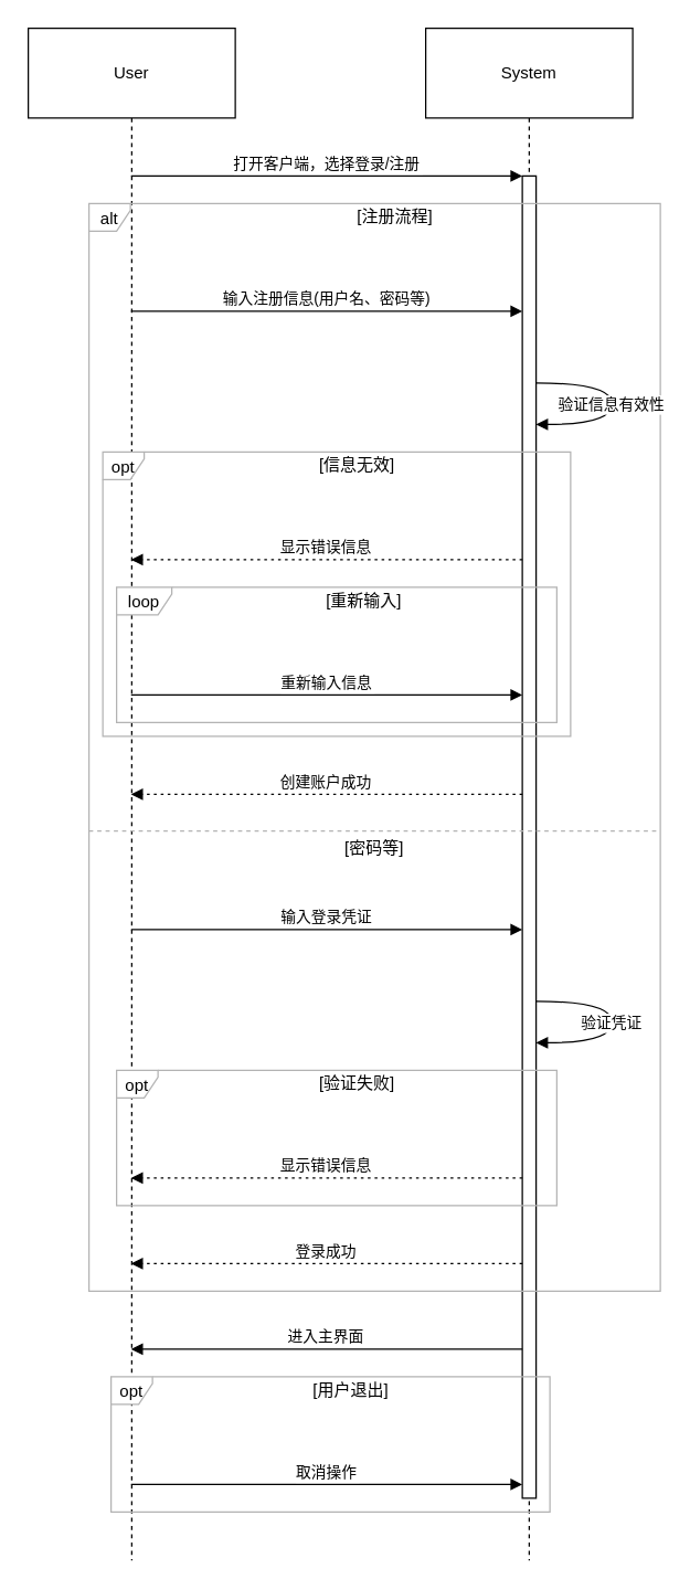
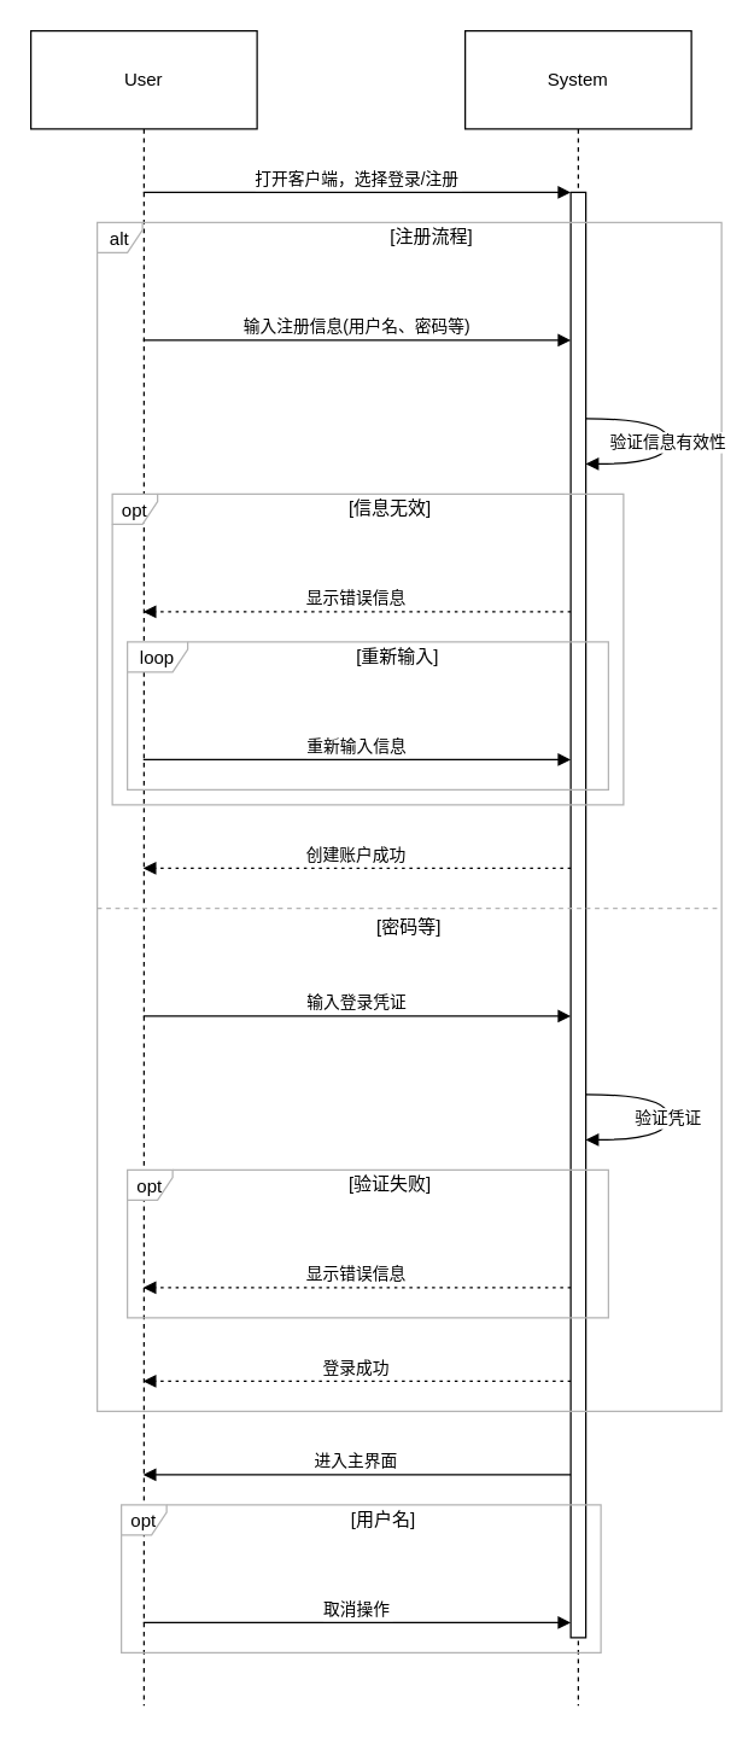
  <mxCell id="0" />
  <mxCell id="1" parent="0" />
  <mxCell id="2" value="User" style="shape=umlLifeline;perimeter=lifelinePerimeter;whiteSpace=wrap;container=1;dropTarget=0;collapsible=0;recursiveResize=0;outlineConnect=0;portConstraint=eastwest;newEdgeStyle={&quot;edgeStyle&quot;:&quot;elbowEdgeStyle&quot;,&quot;elbow&quot;:&quot;vertical&quot;,&quot;curved&quot;:0,&quot;rounded&quot;:0};size=65;" vertex="1" parent="1"><mxGeometry x="20" y="20" width="150" height="1110" as="geometry" /></mxCell>
  <mxCell id="3" value="System" style="shape=umlLifeline;perimeter=lifelinePerimeter;whiteSpace=wrap;container=1;dropTarget=0;collapsible=0;recursiveResize=0;outlineConnect=0;portConstraint=eastwest;newEdgeStyle={&quot;edgeStyle&quot;:&quot;elbowEdgeStyle&quot;,&quot;elbow&quot;:&quot;vertical&quot;,&quot;curved&quot;:0,&quot;rounded&quot;:0};size=65;" vertex="1" parent="1"><mxGeometry x="308" y="20" width="150" height="1110" as="geometry" /></mxCell>
  <mxCell id="4" value="" style="points=[];perimeter=orthogonalPerimeter;outlineConnect=0;targetShapes=umlLifeline;portConstraint=eastwest;newEdgeStyle={&quot;edgeStyle&quot;:&quot;elbowEdgeStyle&quot;,&quot;elbow&quot;:&quot;vertical&quot;,&quot;curved&quot;:0,&quot;rounded&quot;:0}" vertex="1" parent="3"><mxGeometry x="70" y="107" width="10" height="958" as="geometry" /></mxCell>
  <mxCell id="5" value="loop" style="shape=umlFrame;pointerEvents=0;dropTarget=0;strokeColor=#B3B3B3;height=20;width=40" vertex="1" parent="1"><mxGeometry x="84" y="425" width="319" height="98" as="geometry" /></mxCell>
  <mxCell id="6" value="[重新输入]" style="text;strokeColor=none;fillColor=none;align=center;verticalAlign=middle;whiteSpace=wrap;" vertex="1" parent="5"><mxGeometry x="40" width="279" height="20" as="geometry" /></mxCell>
  <mxCell id="7" value="opt" style="shape=umlFrame;pointerEvents=0;dropTarget=0;strokeColor=#B3B3B3;height=20;width=30" vertex="1" parent="1"><mxGeometry x="74" y="327" width="339" height="206" as="geometry" /></mxCell>
  <mxCell id="8" value="[信息无效]" style="text;strokeColor=none;fillColor=none;align=center;verticalAlign=middle;whiteSpace=wrap;" vertex="1" parent="7"><mxGeometry x="30" width="309" height="20" as="geometry" /></mxCell>
  <mxCell id="9" value="opt" style="shape=umlFrame;pointerEvents=0;dropTarget=0;strokeColor=#B3B3B3;height=20;width=30" vertex="1" parent="1"><mxGeometry x="84" y="775" width="319" height="98" as="geometry" /></mxCell>
  <mxCell id="10" value="[验证失败]" style="text;strokeColor=none;fillColor=none;align=center;verticalAlign=middle;whiteSpace=wrap;" vertex="1" parent="9"><mxGeometry x="30" width="289" height="20" as="geometry" /></mxCell>
  <mxCell id="11" value="alt" style="shape=umlFrame;pointerEvents=0;dropTarget=0;strokeColor=#B3B3B3;height=20;width=30" vertex="1" parent="1"><mxGeometry x="64" y="147" width="414" height="788" as="geometry" /></mxCell>
  <mxCell id="12" value="[注册流程]" style="text;strokeColor=none;fillColor=none;align=center;verticalAlign=middle;whiteSpace=wrap;" vertex="1" parent="11"><mxGeometry x="30" width="384" height="20" as="geometry" /></mxCell>
  <mxCell id="13" value="[密码等]" style="shape=line;dashed=1;whiteSpace=wrap;verticalAlign=top;labelPosition=center;verticalLabelPosition=middle;align=center;strokeColor=#B3B3B3;" vertex="1" parent="11"><mxGeometry y="453" width="414" height="3" as="geometry" /></mxCell>
  <mxCell id="14" value="opt" style="shape=umlFrame;pointerEvents=0;dropTarget=0;strokeColor=#B3B3B3;height=20;width=30" vertex="1" parent="1"><mxGeometry x="80" y="997" width="318" height="98" as="geometry" /></mxCell>
- <mxCell id="15" value="[用户退出]" style="text;strokeColor=none;fillColor=none;align=center;verticalAlign=middle;whiteSpace=wrap;" vertex="1" parent="14"><mxGeometry x="30" width="288" height="20" as="geometry" /></mxCell>
+ <mxCell id="15" value="[用户名]" style="text;strokeColor=none;fillColor=none;align=center;verticalAlign=middle;whiteSpace=wrap;" vertex="1" parent="14"><mxGeometry x="30" width="288" height="20" as="geometry" /></mxCell>
  <mxCell id="16" value="打开客户端，选择登录/注册" style="verticalAlign=bottom;edgeStyle=elbowEdgeStyle;elbow=vertical;curved=0;rounded=0;endArrow=block;" edge="1" parent="1" source="2" target="4"><mxGeometry relative="1" as="geometry"><Array as="points"><mxPoint x="246" y="127" /></Array></mxGeometry></mxCell>
  <mxCell id="17" value="输入注册信息(用户名、密码等)" style="verticalAlign=bottom;edgeStyle=elbowEdgeStyle;elbow=vertical;curved=0;rounded=0;endArrow=block;" edge="1" parent="1" source="2" target="4"><mxGeometry relative="1" as="geometry"><Array as="points"><mxPoint x="246" y="225" /></Array></mxGeometry></mxCell>
  <mxCell id="18" value="验证信息有效性" style="curved=1;endArrow=block;rounded=0;" edge="1" parent="1" source="4" target="4"><mxGeometry relative="1" as="geometry"><Array as="points"><mxPoint x="443" y="277" /><mxPoint x="443" y="307" /></Array></mxGeometry></mxCell>
  <mxCell id="19" value="显示错误信息" style="verticalAlign=bottom;edgeStyle=elbowEdgeStyle;elbow=vertical;curved=0;rounded=0;dashed=1;dashPattern=2 3;endArrow=block;" edge="1" parent="1" source="4" target="2"><mxGeometry relative="1" as="geometry"><Array as="points"><mxPoint x="249" y="405" /></Array></mxGeometry></mxCell>
  <mxCell id="20" value="重新输入信息" style="verticalAlign=bottom;edgeStyle=elbowEdgeStyle;elbow=vertical;curved=0;rounded=0;endArrow=block;" edge="1" parent="1" source="2" target="4"><mxGeometry relative="1" as="geometry"><Array as="points"><mxPoint x="246" y="503" /></Array></mxGeometry></mxCell>
  <mxCell id="21" value="创建账户成功" style="verticalAlign=bottom;edgeStyle=elbowEdgeStyle;elbow=vertical;curved=0;rounded=0;dashed=1;dashPattern=2 3;endArrow=block;" edge="1" parent="1" source="4" target="2"><mxGeometry relative="1" as="geometry"><Array as="points"><mxPoint x="249" y="575" /></Array></mxGeometry></mxCell>
  <mxCell id="22" value="输入登录凭证" style="verticalAlign=bottom;edgeStyle=elbowEdgeStyle;elbow=vertical;curved=0;rounded=0;endArrow=block;" edge="1" parent="1" source="2" target="4"><mxGeometry relative="1" as="geometry"><Array as="points"><mxPoint x="246" y="673" /></Array></mxGeometry></mxCell>
  <mxCell id="23" value="验证凭证" style="curved=1;endArrow=block;rounded=0;" edge="1" parent="1" source="4" target="4"><mxGeometry relative="1" as="geometry"><Array as="points"><mxPoint x="443" y="725" /><mxPoint x="443" y="755" /></Array></mxGeometry></mxCell>
  <mxCell id="24" value="显示错误信息" style="verticalAlign=bottom;edgeStyle=elbowEdgeStyle;elbow=vertical;curved=0;rounded=0;dashed=1;dashPattern=2 3;endArrow=block;" edge="1" parent="1" source="4" target="2"><mxGeometry relative="1" as="geometry"><Array as="points"><mxPoint x="249" y="853" /></Array></mxGeometry></mxCell>
  <mxCell id="25" value="登录成功" style="verticalAlign=bottom;edgeStyle=elbowEdgeStyle;elbow=vertical;curved=0;rounded=0;dashed=1;dashPattern=2 3;endArrow=block;" edge="1" parent="1" source="4" target="2"><mxGeometry relative="1" as="geometry"><Array as="points"><mxPoint x="249" y="915" /></Array></mxGeometry></mxCell>
  <mxCell id="26" value="进入主界面" style="verticalAlign=bottom;edgeStyle=elbowEdgeStyle;elbow=vertical;curved=0;rounded=0;endArrow=block;" edge="1" parent="1" source="4" target="2"><mxGeometry relative="1" as="geometry"><Array as="points"><mxPoint x="251" y="977" /></Array></mxGeometry></mxCell>
  <mxCell id="27" value="取消操作" style="verticalAlign=bottom;edgeStyle=elbowEdgeStyle;elbow=vertical;curved=0;rounded=0;endArrow=block;" edge="1" parent="1" source="2" target="4"><mxGeometry relative="1" as="geometry"><Array as="points"><mxPoint x="248" y="1075" /></Array></mxGeometry></mxCell>
